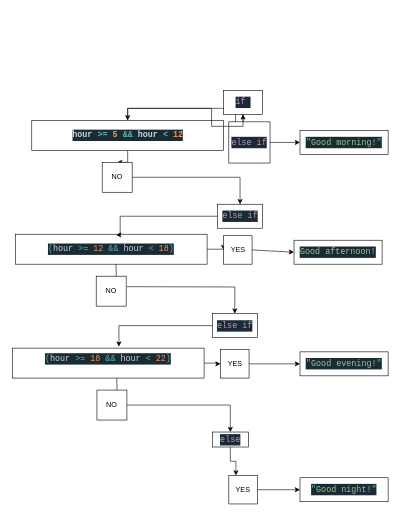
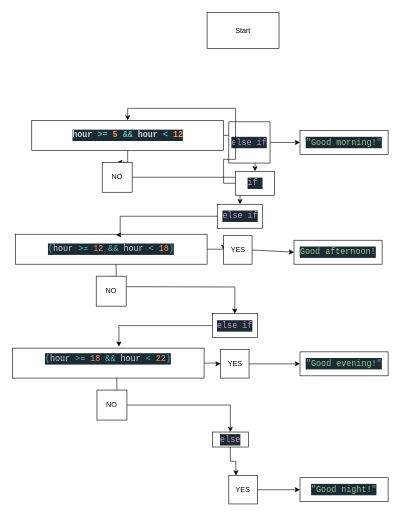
  <mxCell id="0" />
  <mxCell id="1" parent="0" />
+ <mxCell id="2" value="&lt;span class=&quot;hljs-keyword&quot;&gt;Start&lt;/span&gt;" style="rounded=0;whiteSpace=wrap;html=1;" vertex="1" parent="1"><mxGeometry x="345" width="120" height="60" as="geometry" y="20" /></mxCell>
  <mxCell id="3" value="" style="edgeStyle=orthogonalEdgeStyle;rounded=0;orthogonalLoop=1;jettySize=auto;html=1;" edge="1" parent="1" source="5" target="12"><mxGeometry relative="1" as="geometry" /></mxCell>
  <mxCell id="4" value="" style="edgeStyle=orthogonalEdgeStyle;rounded=0;orthogonalLoop=1;jettySize=auto;html=1;" edge="1" parent="1" source="5" target="8"><mxGeometry relative="1" as="geometry" /></mxCell>
  <mxCell id="5" value="&lt;div style=&quot;color: rgb(205, 211, 222); background-color: rgb(27, 43, 52); font-family: Consolas, &amp;quot;Courier New&amp;quot;, monospace; font-size: 14px; line-height: 19px; white-space: pre;&quot;&gt;&lt;div&gt;&lt;span style=&quot;color: #cdd3de;&quot;&gt;hour &lt;/span&gt;&lt;span style=&quot;color: #5fb3b3;&quot;&gt;&amp;gt;=&lt;/span&gt;&lt;span style=&quot;color: #cdd3de;&quot;&gt; &lt;/span&gt;&lt;span style=&quot;color: #f99157;&quot;&gt;5&lt;/span&gt;&lt;span style=&quot;color: #cdd3de;&quot;&gt; &lt;/span&gt;&lt;span style=&quot;color: #5fb3b3;&quot;&gt;&amp;amp;&amp;amp;&lt;/span&gt;&lt;span style=&quot;color: #cdd3de;&quot;&gt; hour &lt;/span&gt;&lt;span style=&quot;color: #5fb3b3;&quot;&gt;&amp;lt;&lt;/span&gt;&lt;span style=&quot;color: #cdd3de;&quot;&gt; &lt;/span&gt;&lt;span style=&quot;color: #f99157;&quot;&gt;12&lt;/span&gt;&lt;/div&gt;&lt;/div&gt;" style="rounded=0;whiteSpace=wrap;html=1;fontStyle=1" vertex="1" parent="1"><mxGeometry x="52.5" y="200" width="320" height="50" as="geometry" /></mxCell>
  <mxCell id="6" value="&lt;div style=&quot;color: #cdd3de;background-color: #1b2b34;font-family: Consolas, 'Courier New', monospace;font-weight: normal;font-size: 14px;line-height: 19px;white-space: pre;&quot;&gt;&lt;div&gt;&lt;span style=&quot;color: #c594c5;&quot;&gt;else&lt;/span&gt;&lt;span style=&quot;color: #cdd3de;&quot;&gt; &lt;/span&gt;&lt;span style=&quot;color: #c594c5;&quot;&gt;if&lt;/span&gt;&lt;/div&gt;&lt;/div&gt;" style="whiteSpace=wrap;html=1;aspect=fixed;" vertex="1" parent="1"><mxGeometry x="381.25" y="202.5" width="68.75" height="68.75" as="geometry" /></mxCell>
  <mxCell id="7" style="edgeStyle=orthogonalEdgeStyle;rounded=0;orthogonalLoop=1;jettySize=auto;html=1;entryX=0.5;entryY=0;entryDx=0;entryDy=0;" edge="1" parent="1" source="8" target="10"><mxGeometry relative="1" as="geometry" /></mxCell>
  <mxCell id="8" value="NO" style="whiteSpace=wrap;html=1;aspect=fixed;direction=south;" vertex="1" parent="1"><mxGeometry x="170" y="270" width="50" height="50" as="geometry" /></mxCell>
  <mxCell id="9" value="&lt;div style=&quot;color: #cdd3de;background-color: #1b2b34;font-family: Consolas, 'Courier New', monospace;font-weight: normal;font-size: 14px;line-height: 19px;white-space: pre;&quot;&gt;&lt;div&gt;&lt;span style=&quot;color: #99c794;&quot;&gt;Good afternoon!&lt;/span&gt;&lt;/div&gt;&lt;/div&gt;" style="rounded=0;whiteSpace=wrap;html=1;" vertex="1" parent="1"><mxGeometry x="490" y="400" width="147" height="40" as="geometry" /></mxCell>
  <mxCell id="10" value="&lt;div style=&quot;color: #cdd3de;background-color: #1b2b34;font-family: Consolas, 'Courier New', monospace;font-weight: normal;font-size: 14px;line-height: 19px;white-space: pre;&quot;&gt;&lt;div&gt;&lt;span style=&quot;color: #c594c5;&quot;&gt;else&lt;/span&gt;&lt;span style=&quot;color: #cdd3de;&quot;&gt; &lt;/span&gt;&lt;span style=&quot;color: #c594c5;&quot;&gt;if&lt;/span&gt;&lt;/div&gt;&lt;/div&gt;" style="rounded=0;whiteSpace=wrap;html=1;" vertex="1" parent="1"><mxGeometry x="362.5" y="340" width="75" height="40" as="geometry" /></mxCell>
  <mxCell id="11" style="edgeStyle=orthogonalEdgeStyle;rounded=0;orthogonalLoop=1;jettySize=auto;html=1;entryX=0.5;entryY=0;entryDx=0;entryDy=0;" edge="1" parent="1" source="12" target="5"><mxGeometry relative="1" as="geometry" /></mxCell>
- <mxCell id="12" value="&lt;div style=&quot;color: #cdd3de;background-color: #1b2b34;font-family: Consolas, 'Courier New', monospace;font-weight: normal;font-size: 14px;line-height: 19px;white-space: pre;&quot;&gt;&lt;div&gt;&lt;span style=&quot;color: #c594c5;&quot;&gt;if&lt;/span&gt;&lt;span style=&quot;color: #cdd3de;&quot;&gt; &lt;/span&gt;&lt;/div&gt;&lt;/div&gt;" style="rounded=0;whiteSpace=wrap;html=1;" vertex="1" parent="1"><mxGeometry x="372.5" y="150" width="65" height="40" as="geometry" /></mxCell>
+ <mxCell id="12" value="&lt;div style=&quot;color: #cdd3de;background-color: #1b2b34;font-family: Consolas, 'Courier New', monospace;font-weight: normal;font-size: 14px;line-height: 19px;white-space: pre;&quot;&gt;&lt;div&gt;&lt;span style=&quot;color: #c594c5;&quot;&gt;if&lt;/span&gt;&lt;span style=&quot;color: #cdd3de;&quot;&gt; &lt;/span&gt;&lt;/div&gt;&lt;/div&gt;" style="rounded=0;whiteSpace=wrap;html=1;" vertex="1" parent="1"><mxGeometry x="392.5" y="285" width="65" height="40" as="geometry" /></mxCell>
  <mxCell id="13" style="edgeStyle=orthogonalEdgeStyle;rounded=0;orthogonalLoop=1;jettySize=auto;html=1;exitX=1;exitY=0.5;exitDx=0;exitDy=0;entryX=0;entryY=0.5;entryDx=0;entryDy=0;" edge="1" parent="1" source="14" target="16"><mxGeometry relative="1" as="geometry" /></mxCell>
  <mxCell id="14" value="&lt;div style=&quot;color: #cdd3de;background-color: #1b2b34;font-family: Consolas, 'Courier New', monospace;font-weight: normal;font-size: 14px;line-height: 19px;white-space: pre;&quot;&gt;&lt;div&gt;&lt;span style=&quot;color: #5fb3b3;&quot;&gt;(&lt;/span&gt;&lt;span style=&quot;color: #cdd3de;&quot;&gt;hour &lt;/span&gt;&lt;span style=&quot;color: #5fb3b3;&quot;&gt;&amp;gt;=&lt;/span&gt;&lt;span style=&quot;color: #cdd3de;&quot;&gt; &lt;/span&gt;&lt;span style=&quot;color: #f99157;&quot;&gt;12&lt;/span&gt;&lt;span style=&quot;color: #cdd3de;&quot;&gt; &lt;/span&gt;&lt;span style=&quot;color: #5fb3b3;&quot;&gt;&amp;amp;&amp;amp;&lt;/span&gt;&lt;span style=&quot;color: #cdd3de;&quot;&gt; hour &lt;/span&gt;&lt;span style=&quot;color: #5fb3b3;&quot;&gt;&amp;lt;&lt;/span&gt;&lt;span style=&quot;color: #cdd3de;&quot;&gt; &lt;/span&gt;&lt;span style=&quot;color: #f99157;&quot;&gt;18&lt;/span&gt;&lt;span style=&quot;color: #5fb3b3;&quot;&gt;)&lt;/span&gt;&lt;/div&gt;&lt;/div&gt;" style="rounded=0;whiteSpace=wrap;html=1;" vertex="1" parent="1"><mxGeometry x="25" y="390" width="320" height="50" as="geometry" /></mxCell>
  <mxCell id="15" style="edgeStyle=orthogonalEdgeStyle;rounded=0;orthogonalLoop=1;jettySize=auto;html=1;entryX=0.526;entryY=0.024;entryDx=0;entryDy=0;entryPerimeter=0;" edge="1" parent="1" source="10" target="14"><mxGeometry relative="1" as="geometry"><Array as="points"><mxPoint x="200" y="360" /><mxPoint x="200" y="391" /></Array></mxGeometry></mxCell>
  <mxCell id="16" value="YES" style="whiteSpace=wrap;html=1;aspect=fixed;" vertex="1" parent="1"><mxGeometry x="372.5" y="392.5" width="47.5" height="47.5" as="geometry" /></mxCell>
  <mxCell id="17" value="&lt;div style=&quot;color: #cdd3de;background-color: #1b2b34;font-family: Consolas, 'Courier New', monospace;font-weight: normal;font-size: 14px;line-height: 19px;white-space: pre;&quot;&gt;&lt;div&gt;&lt;span style=&quot;color: #5fb3b3;&quot;&gt;&quot;&lt;/span&gt;&lt;span style=&quot;color: #99c794;&quot;&gt;Good morning!&lt;/span&gt;&lt;span style=&quot;color: #5fb3b3;&quot;&gt;&quot;&lt;/span&gt;&lt;/div&gt;&lt;/div&gt;" style="rounded=0;whiteSpace=wrap;html=1;" vertex="1" parent="1"><mxGeometry x="500" y="216.88" width="147" height="40" as="geometry" /></mxCell>
  <mxCell id="18" value="" style="endArrow=classic;html=1;rounded=0;exitX=1;exitY=0.5;exitDx=0;exitDy=0;entryX=0;entryY=0.5;entryDx=0;entryDy=0;" edge="1" parent="1" source="6" target="17"><mxGeometry width="50" height="50" relative="1" as="geometry"><mxPoint x="460" y="220" as="sourcePoint" /><mxPoint x="460" y="226" as="targetPoint" /></mxGeometry></mxCell>
  <mxCell id="19" value="" style="endArrow=classic;html=1;rounded=0;exitX=1;exitY=0.5;exitDx=0;exitDy=0;entryX=0;entryY=0.5;entryDx=0;entryDy=0;" edge="1" parent="1" source="16" target="9"><mxGeometry width="50" height="50" relative="1" as="geometry"><mxPoint x="439" y="236" as="sourcePoint" /><mxPoint x="470" y="236" as="targetPoint" /></mxGeometry></mxCell>
  <mxCell id="20" value="" style="edgeStyle=orthogonalEdgeStyle;rounded=0;orthogonalLoop=1;jettySize=auto;html=1;" edge="1" parent="1" target="21"><mxGeometry relative="1" as="geometry"><mxPoint x="193" y="440" as="sourcePoint" /></mxGeometry></mxCell>
  <mxCell id="21" value="NO" style="whiteSpace=wrap;html=1;aspect=fixed;direction=south;" vertex="1" parent="1"><mxGeometry x="160" y="460" width="50" height="50" as="geometry" /></mxCell>
  <mxCell id="22" style="edgeStyle=orthogonalEdgeStyle;rounded=0;orthogonalLoop=1;jettySize=auto;html=1;entryX=0.5;entryY=0;entryDx=0;entryDy=0;" edge="1" parent="1" target="23"><mxGeometry relative="1" as="geometry"><mxPoint x="211.25" y="477.5" as="sourcePoint" /></mxGeometry></mxCell>
  <mxCell id="23" value="&lt;div style=&quot;color: #cdd3de;background-color: #1b2b34;font-family: Consolas, 'Courier New', monospace;font-weight: normal;font-size: 14px;line-height: 19px;white-space: pre;&quot;&gt;&lt;div&gt;&lt;span style=&quot;color: #c594c5;&quot;&gt;else&lt;/span&gt;&lt;span style=&quot;color: #cdd3de;&quot;&gt; &lt;/span&gt;&lt;span style=&quot;color: #c594c5;&quot;&gt;if&lt;/span&gt;&lt;/div&gt;&lt;/div&gt;" style="rounded=0;whiteSpace=wrap;html=1;" vertex="1" parent="1"><mxGeometry x="353.75" y="522.5" width="75" height="40" as="geometry" /></mxCell>
  <mxCell id="24" style="edgeStyle=orthogonalEdgeStyle;rounded=0;orthogonalLoop=1;jettySize=auto;html=1;entryX=0;entryY=0.5;entryDx=0;entryDy=0;" edge="1" parent="1" source="25" target="27"><mxGeometry relative="1" as="geometry" /></mxCell>
  <mxCell id="25" value="&#10;&lt;div style=&quot;color: #cdd3de;background-color: #1b2b34;font-family: Consolas, 'Courier New', monospace;font-weight: normal;font-size: 14px;line-height: 19px;white-space: pre;&quot;&gt;&lt;div&gt;&lt;span style=&quot;color: #5fb3b3;&quot;&gt;(&lt;/span&gt;&lt;span style=&quot;color: #cdd3de;&quot;&gt;hour &lt;/span&gt;&lt;span style=&quot;color: #5fb3b3;&quot;&gt;&amp;gt;=&lt;/span&gt;&lt;span style=&quot;color: #cdd3de;&quot;&gt; &lt;/span&gt;&lt;span style=&quot;color: #f99157;&quot;&gt;18&lt;/span&gt;&lt;span style=&quot;color: #cdd3de;&quot;&gt; &lt;/span&gt;&lt;span style=&quot;color: #5fb3b3;&quot;&gt;&amp;amp;&amp;amp;&lt;/span&gt;&lt;span style=&quot;color: #cdd3de;&quot;&gt; hour &lt;/span&gt;&lt;span style=&quot;color: #5fb3b3;&quot;&gt;&amp;lt;&lt;/span&gt;&lt;span style=&quot;color: #cdd3de;&quot;&gt; &lt;/span&gt;&lt;span style=&quot;color: #f99157;&quot;&gt;22&lt;/span&gt;&lt;span style=&quot;color: #5fb3b3;&quot;&gt;)&lt;/span&gt;&lt;/div&gt;&lt;/div&gt;&#10;&#10;" style="rounded=0;whiteSpace=wrap;html=1;" vertex="1" parent="1"><mxGeometry x="20" y="580" width="320" height="50" as="geometry" /></mxCell>
  <mxCell id="26" style="edgeStyle=orthogonalEdgeStyle;rounded=0;orthogonalLoop=1;jettySize=auto;html=1;exitX=1;exitY=0.5;exitDx=0;exitDy=0;entryX=0;entryY=0.5;entryDx=0;entryDy=0;" edge="1" parent="1" source="27" target="28"><mxGeometry relative="1" as="geometry" /></mxCell>
  <mxCell id="27" value="YES" style="whiteSpace=wrap;html=1;aspect=fixed;" vertex="1" parent="1"><mxGeometry x="367.5" y="582.5" width="47.5" height="47.5" as="geometry" /></mxCell>
  <mxCell id="28" value="&lt;div style=&quot;color: #cdd3de;background-color: #1b2b34;font-family: Consolas, 'Courier New', monospace;font-weight: normal;font-size: 14px;line-height: 19px;white-space: pre;&quot;&gt;&lt;div&gt;&lt;span style=&quot;color: #5fb3b3;&quot;&gt;&quot;&lt;/span&gt;&lt;span style=&quot;color: #99c794;&quot;&gt;Good evening!&lt;/span&gt;&lt;span style=&quot;color: #5fb3b3;&quot;&gt;&quot;&lt;/span&gt;&lt;/div&gt;&lt;/div&gt;" style="rounded=0;whiteSpace=wrap;html=1;" vertex="1" parent="1"><mxGeometry x="500" y="586.25" width="147" height="40" as="geometry" /></mxCell>
  <mxCell id="29" style="edgeStyle=orthogonalEdgeStyle;rounded=0;orthogonalLoop=1;jettySize=auto;html=1;exitX=0;exitY=0.5;exitDx=0;exitDy=0;entryX=0.556;entryY=-0.048;entryDx=0;entryDy=0;entryPerimeter=0;" edge="1" parent="1" source="23" target="25"><mxGeometry relative="1" as="geometry" /></mxCell>
  <mxCell id="30" value="" style="edgeStyle=orthogonalEdgeStyle;rounded=0;orthogonalLoop=1;jettySize=auto;html=1;" edge="1" parent="1" target="32"><mxGeometry relative="1" as="geometry"><mxPoint x="194.25" y="630" as="sourcePoint" /></mxGeometry></mxCell>
  <mxCell id="31" style="edgeStyle=orthogonalEdgeStyle;rounded=0;orthogonalLoop=1;jettySize=auto;html=1;entryX=0.5;entryY=0;entryDx=0;entryDy=0;" edge="1" parent="1" source="32" target="34"><mxGeometry relative="1" as="geometry" /></mxCell>
  <mxCell id="32" value="NO" style="whiteSpace=wrap;html=1;aspect=fixed;direction=south;" vertex="1" parent="1"><mxGeometry x="161.25" y="650" width="50" height="50" as="geometry" /></mxCell>
  <mxCell id="33" style="edgeStyle=orthogonalEdgeStyle;rounded=0;orthogonalLoop=1;jettySize=auto;html=1;exitX=0.5;exitY=1;exitDx=0;exitDy=0;entryX=0.25;entryY=0;entryDx=0;entryDy=0;" edge="1" parent="1" source="34" target="36"><mxGeometry relative="1" as="geometry" /></mxCell>
  <mxCell id="34" value="&lt;div style=&quot;color: #cdd3de;background-color: #1b2b34;font-family: Consolas, 'Courier New', monospace;font-weight: normal;font-size: 14px;line-height: 19px;white-space: pre;&quot;&gt;&lt;div&gt;&lt;span style=&quot;color: #c594c5;&quot;&gt;else&lt;/span&gt;&lt;/div&gt;&lt;/div&gt;" style="rounded=0;whiteSpace=wrap;html=1;" vertex="1" parent="1"><mxGeometry x="353.75" y="720" width="60" height="25" as="geometry" /></mxCell>
  <mxCell id="35" style="edgeStyle=orthogonalEdgeStyle;rounded=0;orthogonalLoop=1;jettySize=auto;html=1;exitX=1;exitY=0.5;exitDx=0;exitDy=0;entryX=0;entryY=0.5;entryDx=0;entryDy=0;" edge="1" parent="1" source="36" target="37"><mxGeometry relative="1" as="geometry" /></mxCell>
  <mxCell id="36" value="YES" style="whiteSpace=wrap;html=1;aspect=fixed;" vertex="1" parent="1"><mxGeometry x="381.25" y="792.5" width="47.5" height="47.5" as="geometry" /></mxCell>
  <mxCell id="37" value="&lt;div style=&quot;color: #cdd3de;background-color: #1b2b34;font-family: Consolas, 'Courier New', monospace;font-weight: normal;font-size: 14px;line-height: 19px;white-space: pre;&quot;&gt;&lt;div&gt;&lt;span style=&quot;color: #5fb3b3;&quot;&gt;&quot;&lt;/span&gt;&lt;span style=&quot;color: #99c794;&quot;&gt;Good night!&lt;/span&gt;&lt;span style=&quot;color: #5fb3b3;&quot;&gt;&quot;&lt;/span&gt;&lt;/div&gt;&lt;/div&gt;" style="rounded=0;whiteSpace=wrap;html=1;" vertex="1" parent="1"><mxGeometry x="500" y="796.25" width="147" height="40" as="geometry" /></mxCell>
